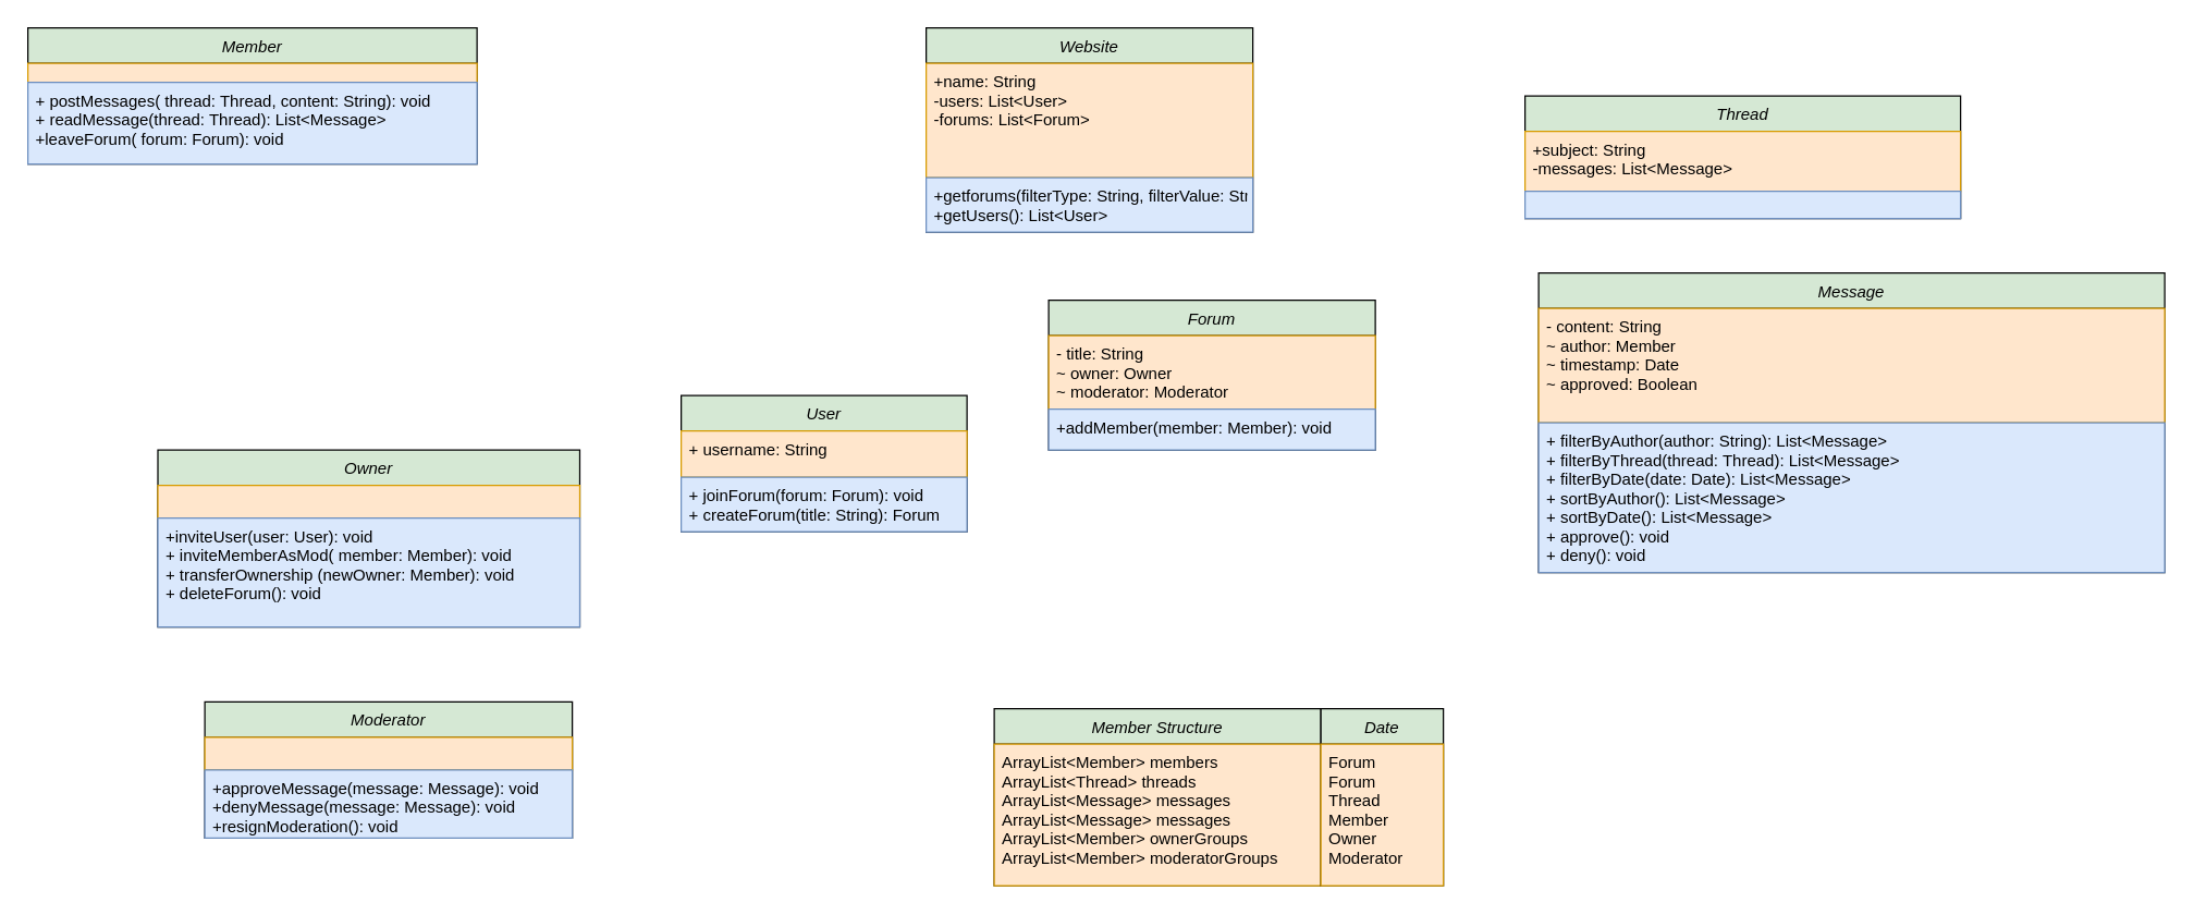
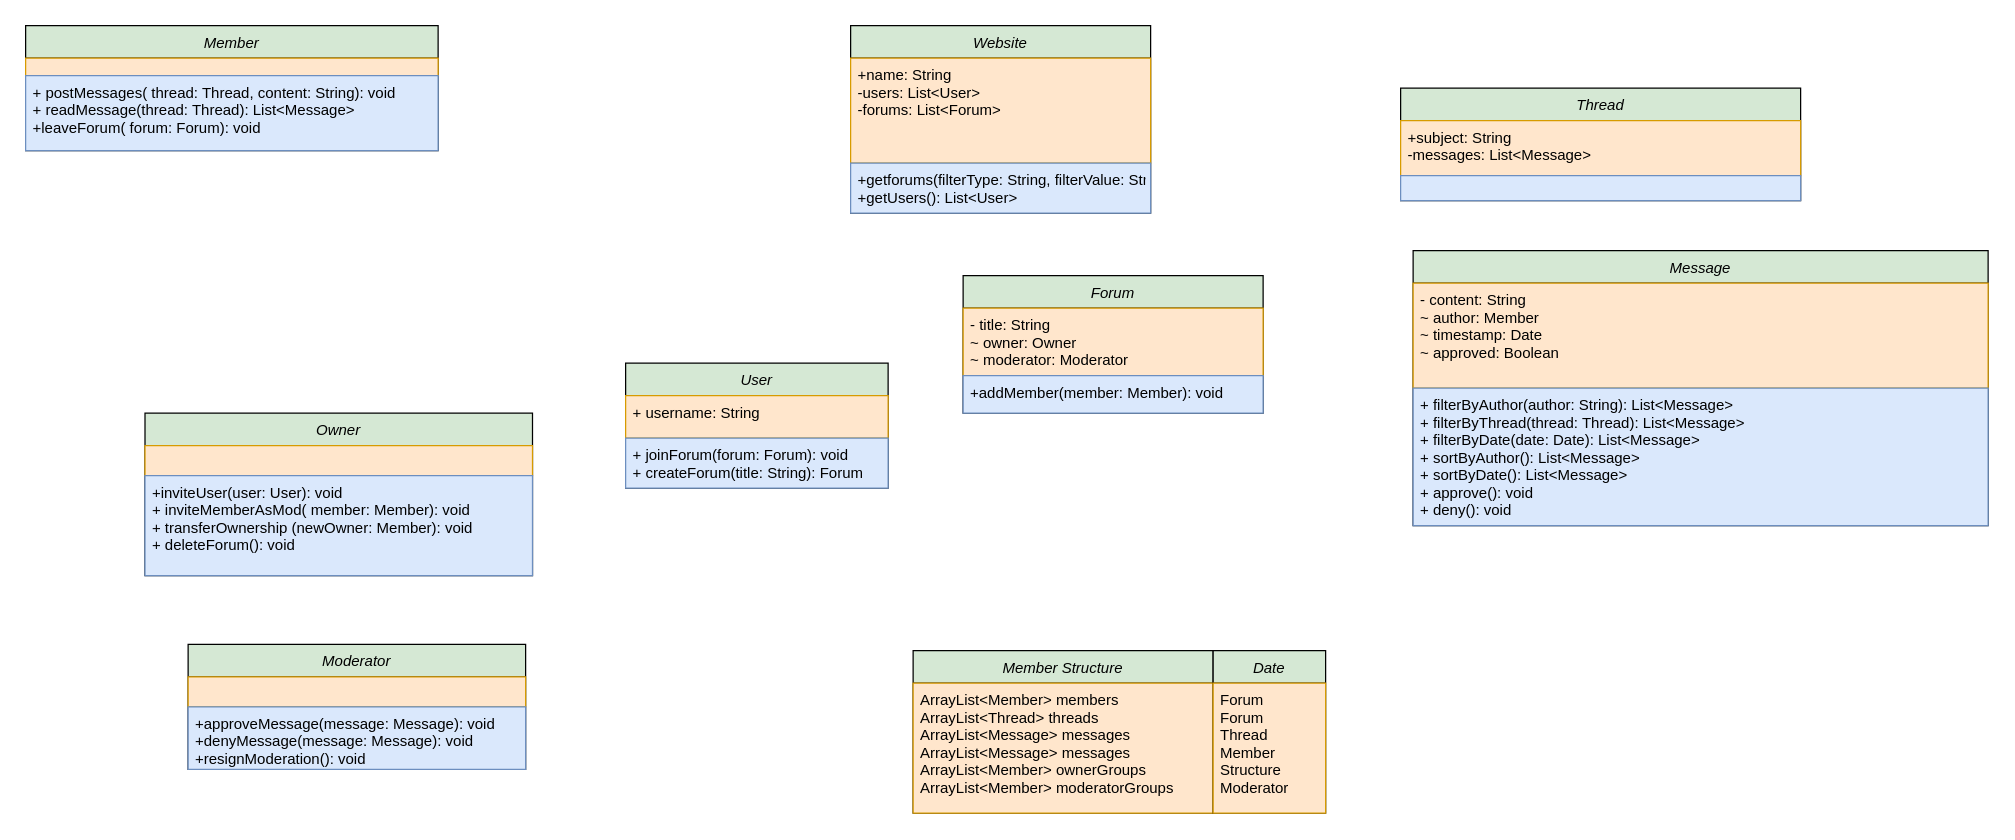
  <mxCell id="0" />
  <mxCell id="1" parent="0" />
  <mxCell id="2" value="User" style="swimlane;fontStyle=2;align=center;verticalAlign=top;childLayout=stackLayout;horizontal=1;startSize=26;horizontalStack=0;resizeParent=1;resizeLast=0;collapsible=1;marginBottom=0;rounded=0;shadow=0;strokeWidth=1;fillColor=#d5e8d4;strokeColor=default;" parent="1" vertex="1"><mxGeometry x="500" y="290" width="210" height="100" as="geometry"><mxRectangle x="230" y="140" width="160" height="26" as="alternateBounds" /></mxGeometry></mxCell>
  <mxCell id="3" value="+ username: String" style="text;align=left;verticalAlign=top;spacingLeft=4;spacingRight=4;overflow=hidden;rotatable=0;points=[[0,0.5],[1,0.5]];portConstraint=eastwest;fillColor=#ffe6cc;strokeColor=#d79b00;" parent="2" vertex="1"><mxGeometry y="26" width="210" height="34" as="geometry" /></mxCell>
  <mxCell id="4" value="+ joinForum(forum: Forum): void&#10;+ createForum(title: String): Forum" style="text;align=left;verticalAlign=top;spacingLeft=4;spacingRight=4;overflow=hidden;rotatable=0;points=[[0,0.5],[1,0.5]];portConstraint=eastwest;fillColor=#dae8fc;strokeColor=#6c8ebf;" parent="2" vertex="1"><mxGeometry y="60" width="210" height="40" as="geometry" /></mxCell>
  <mxCell id="5" value="Member" style="swimlane;fontStyle=2;align=center;verticalAlign=top;childLayout=stackLayout;horizontal=1;startSize=26;horizontalStack=0;resizeParent=1;resizeLast=0;collapsible=1;marginBottom=0;rounded=0;shadow=0;strokeWidth=1;fillColor=#d5e8d4;strokeColor=default;" parent="1" vertex="1"><mxGeometry x="20" y="20" width="330" height="100" as="geometry"><mxRectangle x="230" y="140" width="160" height="26" as="alternateBounds" /></mxGeometry></mxCell>
  <mxCell id="6" value="" style="text;align=left;verticalAlign=top;spacingLeft=4;spacingRight=4;overflow=hidden;rotatable=0;points=[[0,0.5],[1,0.5]];portConstraint=eastwest;fillColor=#ffe6cc;strokeColor=#d79b00;" parent="5" vertex="1"><mxGeometry y="26" width="330" height="14" as="geometry" /></mxCell>
  <mxCell id="7" value="+ postMessages( thread: Thread, content: String): void&#10;+ readMessage(thread: Thread): List&lt;Message&gt;&#10;+leaveForum( forum: Forum): void" style="text;align=left;verticalAlign=top;spacingLeft=4;spacingRight=4;overflow=hidden;rotatable=0;points=[[0,0.5],[1,0.5]];portConstraint=eastwest;fillColor=#dae8fc;strokeColor=#6c8ebf;" parent="5" vertex="1"><mxGeometry y="40" width="330" height="60" as="geometry" /></mxCell>
  <mxCell id="8" value="Owner" style="swimlane;fontStyle=2;align=center;verticalAlign=top;childLayout=stackLayout;horizontal=1;startSize=26;horizontalStack=0;resizeParent=1;resizeLast=0;collapsible=1;marginBottom=0;rounded=0;shadow=0;strokeWidth=1;fillColor=#d5e8d4;strokeColor=default;" parent="1" vertex="1"><mxGeometry x="115.5" y="330" width="310" height="130" as="geometry"><mxRectangle x="230" y="140" width="160" height="26" as="alternateBounds" /></mxGeometry></mxCell>
  <mxCell id="9" value="" style="text;align=left;verticalAlign=top;spacingLeft=4;spacingRight=4;overflow=hidden;rotatable=0;points=[[0,0.5],[1,0.5]];portConstraint=eastwest;fillColor=#ffe6cc;strokeColor=#d79b00;" parent="8" vertex="1"><mxGeometry y="26" width="310" height="24" as="geometry" /></mxCell>
  <mxCell id="10" value="+inviteUser(user: User): void&#10;+ inviteMemberAsMod( member: Member): void&#10;+ transferOwnership (newOwner: Member): void&#10;+ deleteForum(): void" style="text;align=left;verticalAlign=top;spacingLeft=4;spacingRight=4;overflow=hidden;rotatable=0;points=[[0,0.5],[1,0.5]];portConstraint=eastwest;fillColor=#dae8fc;strokeColor=#6c8ebf;" parent="8" vertex="1"><mxGeometry y="50" width="310" height="80" as="geometry" /></mxCell>
  <mxCell id="11" value="Forum" style="swimlane;fontStyle=2;align=center;verticalAlign=top;childLayout=stackLayout;horizontal=1;startSize=26;horizontalStack=0;resizeParent=1;resizeLast=0;collapsible=1;marginBottom=0;rounded=0;shadow=0;strokeWidth=1;fillColor=#d5e8d4;strokeColor=default;" parent="1" vertex="1"><mxGeometry x="770" y="220" width="240" height="110" as="geometry"><mxRectangle x="230" y="140" width="160" height="26" as="alternateBounds" /></mxGeometry></mxCell>
  <mxCell id="12" value="- title: String&#10;~ owner: Owner&#10;~ moderator: Moderator" style="text;align=left;verticalAlign=top;spacingLeft=4;spacingRight=4;overflow=hidden;rotatable=0;points=[[0,0.5],[1,0.5]];portConstraint=eastwest;fillColor=#ffe6cc;strokeColor=#d79b00;" parent="11" vertex="1"><mxGeometry y="26" width="240" height="54" as="geometry" /></mxCell>
  <mxCell id="13" value="+addMember(member: Member): void&#10;" style="text;align=left;verticalAlign=top;spacingLeft=4;spacingRight=4;overflow=hidden;rotatable=0;points=[[0,0.5],[1,0.5]];portConstraint=eastwest;fillColor=#dae8fc;strokeColor=#6c8ebf;" parent="11" vertex="1"><mxGeometry y="80" width="240" height="30" as="geometry" /></mxCell>
  <mxCell id="14" value="Thread" style="swimlane;fontStyle=2;align=center;verticalAlign=top;childLayout=stackLayout;horizontal=1;startSize=26;horizontalStack=0;resizeParent=1;resizeLast=0;collapsible=1;marginBottom=0;rounded=0;shadow=0;strokeWidth=1;fillColor=#d5e8d4;strokeColor=default;" parent="1" vertex="1"><mxGeometry x="1120" y="70" width="320" height="90" as="geometry"><mxRectangle x="230" y="140" width="160" height="26" as="alternateBounds" /></mxGeometry></mxCell>
  <mxCell id="15" value="+subject: String&#10;-messages: List&lt;Message&gt;" style="text;align=left;verticalAlign=top;spacingLeft=4;spacingRight=4;overflow=hidden;rotatable=0;points=[[0,0.5],[1,0.5]];portConstraint=eastwest;fillColor=#ffe6cc;strokeColor=#d79b00;" parent="14" vertex="1"><mxGeometry y="26" width="320" height="44" as="geometry" /></mxCell>
  <mxCell id="16" value="" style="text;align=left;verticalAlign=top;spacingLeft=4;spacingRight=4;overflow=hidden;rotatable=0;points=[[0,0.5],[1,0.5]];portConstraint=eastwest;fillColor=#dae8fc;strokeColor=#6c8ebf;" parent="14" vertex="1"><mxGeometry y="70" width="320" height="20" as="geometry" /></mxCell>
  <mxCell id="17" value="Message" style="swimlane;fontStyle=2;align=center;verticalAlign=top;childLayout=stackLayout;horizontal=1;startSize=26;horizontalStack=0;resizeParent=1;resizeLast=0;collapsible=1;marginBottom=0;rounded=0;shadow=0;strokeWidth=1;fillColor=#d5e8d4;strokeColor=default;" parent="1" vertex="1"><mxGeometry x="1130" y="200" width="460" height="220" as="geometry"><mxRectangle x="230" y="140" width="160" height="26" as="alternateBounds" /></mxGeometry></mxCell>
  <mxCell id="18" value="- content: String&#10;~ author: Member&#10;~ timestamp: Date&#10;~ approved: Boolean" style="text;align=left;verticalAlign=top;spacingLeft=4;spacingRight=4;overflow=hidden;rotatable=0;points=[[0,0.5],[1,0.5]];portConstraint=eastwest;fillColor=#ffe6cc;strokeColor=#d79b00;" parent="17" vertex="1"><mxGeometry y="26" width="460" height="84" as="geometry" /></mxCell>
  <mxCell id="19" value="+ filterByAuthor(author: String): List&lt;Message&gt;&#10;+ filterByThread(thread: Thread): List&lt;Message&gt;&#10;+ filterByDate(date: Date): List&lt;Message&gt;&#10;+ sortByAuthor(): List&lt;Message&gt;&#10;+ sortByDate(): List&lt;Message&gt;&#10;+ approve(): void&#10;+ deny(): void" style="text;align=left;verticalAlign=top;spacingLeft=4;spacingRight=4;overflow=hidden;rotatable=0;points=[[0,0.5],[1,0.5]];portConstraint=eastwest;fillColor=#dae8fc;strokeColor=#6c8ebf;" parent="17" vertex="1"><mxGeometry y="110" width="460" height="110" as="geometry" /></mxCell>
  <mxCell id="20" style="edgeStyle=orthogonalEdgeStyle;rounded=0;orthogonalLoop=1;jettySize=auto;html=1;exitX=1;exitY=0.5;exitDx=0;exitDy=0;entryX=0.017;entryY=0.034;entryDx=0;entryDy=0;entryPerimeter=0;strokeColor=none;" parent="1" source="11" target="4" edge="1"><mxGeometry relative="1" as="geometry" /></mxCell>
  <mxCell id="21" value="Moderator" style="swimlane;fontStyle=2;align=center;verticalAlign=top;childLayout=stackLayout;horizontal=1;startSize=26;horizontalStack=0;resizeParent=1;resizeLast=0;collapsible=1;marginBottom=0;rounded=0;shadow=0;strokeWidth=1;fillColor=#d5e8d4;strokeColor=default;" parent="1" vertex="1"><mxGeometry x="150" y="515" width="270" height="100" as="geometry"><mxRectangle x="230" y="140" width="160" height="26" as="alternateBounds" /></mxGeometry></mxCell>
  <mxCell id="22" value="" style="text;align=left;verticalAlign=top;spacingLeft=4;spacingRight=4;overflow=hidden;rotatable=0;points=[[0,0.5],[1,0.5]];portConstraint=eastwest;fillColor=#ffe6cc;strokeColor=#d79b00;" parent="21" vertex="1"><mxGeometry y="26" width="270" height="24" as="geometry" /></mxCell>
  <mxCell id="23" value="+approveMessage(message: Message): void&#10;+denyMessage(message: Message): void&#10;+resignModeration(): void" style="text;align=left;verticalAlign=top;spacingLeft=4;spacingRight=4;overflow=hidden;rotatable=0;points=[[0,0.5],[1,0.5]];portConstraint=eastwest;fillColor=#dae8fc;strokeColor=#6c8ebf;" parent="21" vertex="1"><mxGeometry y="50" width="270" height="50" as="geometry" /></mxCell>
  <mxCell id="24" value="Website" style="swimlane;fontStyle=2;align=center;verticalAlign=top;childLayout=stackLayout;horizontal=1;startSize=26;horizontalStack=0;resizeParent=1;resizeLast=0;collapsible=1;marginBottom=0;rounded=0;shadow=0;strokeWidth=1;fillColor=#d5e8d4;strokeColor=default;" parent="1" vertex="1"><mxGeometry x="680" y="20" width="240" height="150" as="geometry"><mxRectangle x="230" y="140" width="160" height="26" as="alternateBounds" /></mxGeometry></mxCell>
  <mxCell id="25" value="+name: String&#10;-users: List&lt;User&gt;&#10;-forums: List&lt;Forum&gt;" style="text;align=left;verticalAlign=top;spacingLeft=4;spacingRight=4;overflow=hidden;rotatable=0;points=[[0,0.5],[1,0.5]];portConstraint=eastwest;fillColor=#ffe6cc;strokeColor=#d79b00;" parent="24" vertex="1"><mxGeometry y="26" width="240" height="84" as="geometry" /></mxCell>
  <mxCell id="26" value="+getforums(filterType: String, filterValue: String): List&lt;Message&gt;&#10;+getUsers(): List&lt;User&gt;" style="text;align=left;verticalAlign=top;spacingLeft=4;spacingRight=4;overflow=hidden;rotatable=0;points=[[0,0.5],[1,0.5]];portConstraint=eastwest;fillColor=#dae8fc;strokeColor=#6c8ebf;" parent="24" vertex="1"><mxGeometry y="110" width="240" height="40" as="geometry" /></mxCell>
  <mxCell id="27" value="Member Structure" style="swimlane;fontStyle=2;align=center;verticalAlign=top;childLayout=stackLayout;horizontal=1;startSize=26;horizontalStack=0;resizeParent=1;resizeLast=0;collapsible=1;marginBottom=0;rounded=0;shadow=0;strokeWidth=1;fillColor=#d5e8d4;strokeColor=default;" vertex="1" parent="1"><mxGeometry x="730" y="520" width="240" height="130" as="geometry"><mxRectangle x="230" y="140" width="160" height="26" as="alternateBounds" /></mxGeometry></mxCell>
  <mxCell id="28" value="ArrayList&lt;Member&gt; members&#09;&#10;ArrayList&lt;Thread&gt; threads&#09;&#10;ArrayList&lt;Message&gt; messages&#09;&#10;ArrayList&lt;Message&gt; messages&#10;ArrayList&lt;Member&gt; ownerGroups &#10;ArrayList&lt;Member&gt; moderatorGroups" style="text;align=left;verticalAlign=top;spacingLeft=4;spacingRight=4;overflow=hidden;rotatable=0;points=[[0,0.5],[1,0.5]];portConstraint=eastwest;fillColor=#ffe6cc;strokeColor=#d79b00;" vertex="1" parent="27"><mxGeometry y="26" width="240" height="104" as="geometry" /></mxCell>
  <mxCell id="29" value="Date" style="swimlane;fontStyle=2;align=center;verticalAlign=top;childLayout=stackLayout;horizontal=1;startSize=26;horizontalStack=0;resizeParent=1;resizeLast=0;collapsible=1;marginBottom=0;rounded=0;shadow=0;strokeWidth=1;fillColor=#d5e8d4;strokeColor=default;" vertex="1" parent="1"><mxGeometry x="970" y="520" width="90" height="130" as="geometry"><mxRectangle x="230" y="140" width="160" height="26" as="alternateBounds" /></mxGeometry></mxCell>
- <mxCell id="30" value="Forum&#10;Forum&#10;Thread&#10;Member&#10;Owner&#10;Moderator" style="text;align=left;verticalAlign=top;spacingLeft=4;spacingRight=4;overflow=hidden;rotatable=0;points=[[0,0.5],[1,0.5]];portConstraint=eastwest;fillColor=#ffe6cc;strokeColor=#d79b00;" vertex="1" parent="29"><mxGeometry y="26" width="90" height="104" as="geometry" /></mxCell>
+ <mxCell id="30" value="Forum&#10;Forum&#10;Thread&#10;Member&#10;Structure&#10;Moderator" style="text;align=left;verticalAlign=top;spacingLeft=4;spacingRight=4;overflow=hidden;rotatable=0;points=[[0,0.5],[1,0.5]];portConstraint=eastwest;fillColor=#ffe6cc;strokeColor=#d79b00;" vertex="1" parent="29"><mxGeometry y="26" width="90" height="104" as="geometry" /></mxCell>
